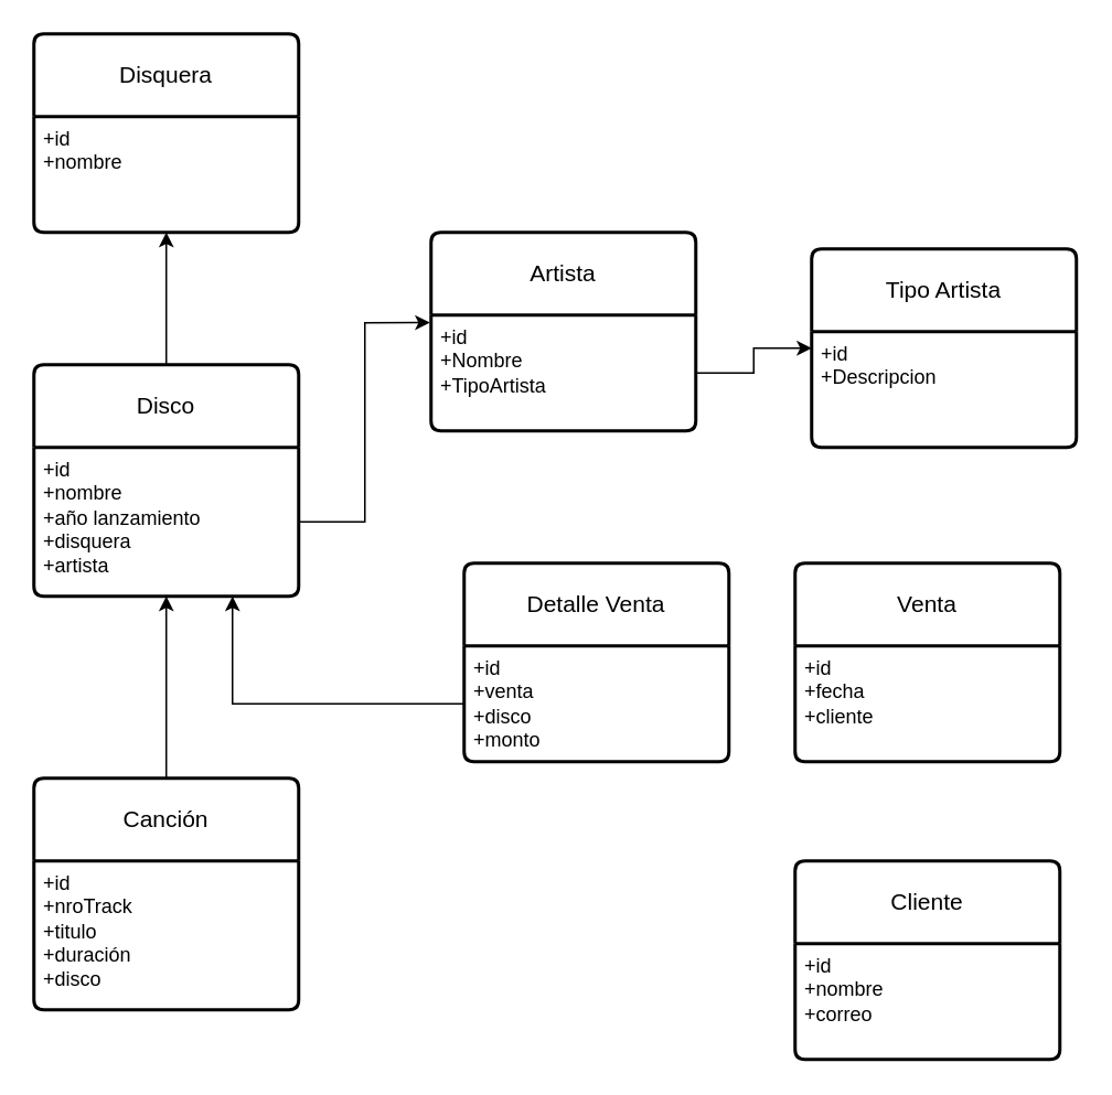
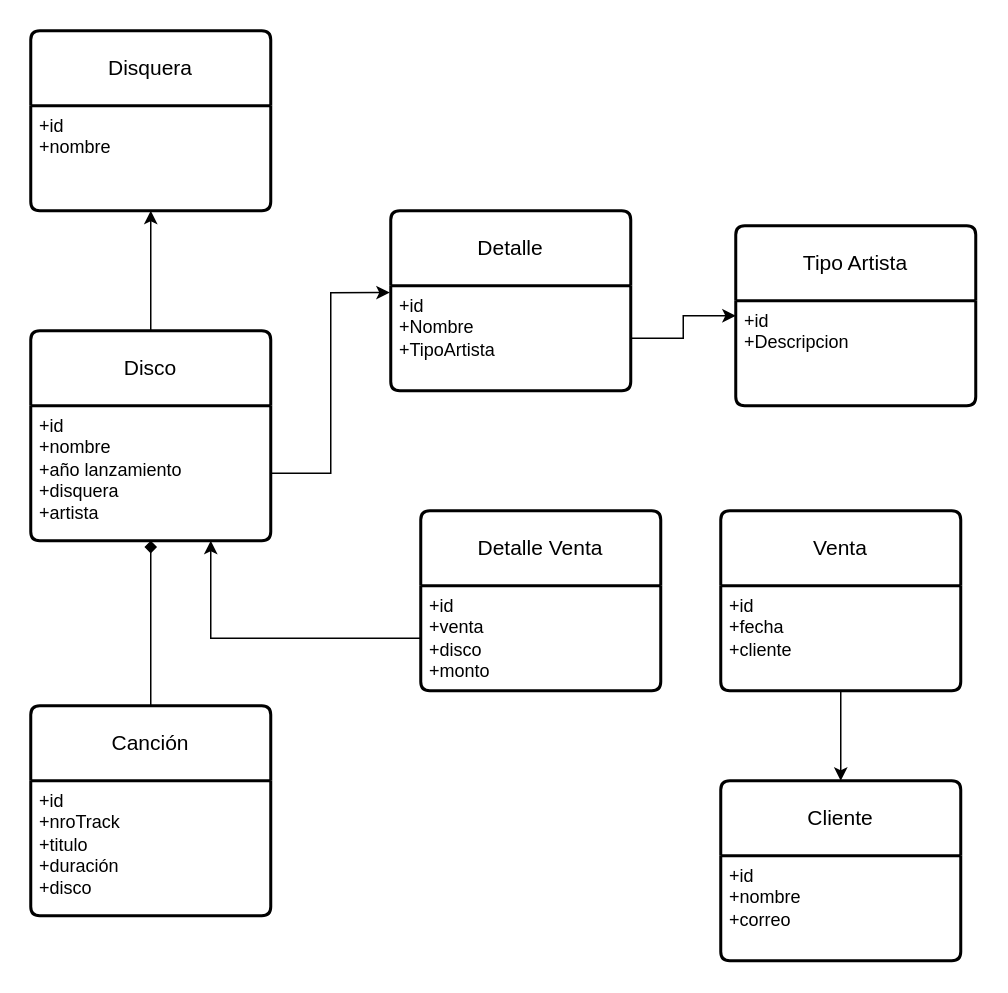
  <mxCell id="0" />
  <mxCell id="1" parent="0" />
  <mxCell id="2" value="Disquera" style="swimlane;childLayout=stackLayout;horizontal=1;startSize=50;horizontalStack=0;rounded=1;fontSize=14;fontStyle=0;strokeWidth=2;resizeParent=0;resizeLast=1;shadow=0;dashed=0;align=center;arcSize=4;whiteSpace=wrap;html=1;" vertex="1" parent="1"><mxGeometry x="20" y="20" width="160" height="120" as="geometry" /></mxCell>
  <mxCell id="3" value="+id&lt;br&gt;+nombre&lt;div&gt;&lt;br/&gt;&lt;/div&gt;" style="align=left;strokeColor=none;fillColor=none;spacingLeft=4;fontSize=12;verticalAlign=top;resizable=0;rotatable=0;part=1;html=1;" vertex="1" parent="2"><mxGeometry y="50" width="160" height="70" as="geometry" /></mxCell>
- <mxCell id="4" value="Artista" style="swimlane;childLayout=stackLayout;horizontal=1;startSize=50;horizontalStack=0;rounded=1;fontSize=14;fontStyle=0;strokeWidth=2;resizeParent=0;resizeLast=1;shadow=0;dashed=0;align=center;arcSize=4;whiteSpace=wrap;html=1;" vertex="1" parent="1"><mxGeometry x="260" y="140" width="160" height="120" as="geometry" /></mxCell>
+ <mxCell id="4" value="Detalle" style="swimlane;childLayout=stackLayout;horizontal=1;startSize=50;horizontalStack=0;rounded=1;fontSize=14;fontStyle=0;strokeWidth=2;resizeParent=0;resizeLast=1;shadow=0;dashed=0;align=center;arcSize=4;whiteSpace=wrap;html=1;" vertex="1" parent="1"><mxGeometry x="260" y="140" width="160" height="120" as="geometry" /></mxCell>
  <mxCell id="5" value="+id&lt;br&gt;+Nombre&lt;br&gt;+TipoArtista" style="align=left;strokeColor=none;fillColor=none;spacingLeft=4;fontSize=12;verticalAlign=top;resizable=0;rotatable=0;part=1;html=1;" vertex="1" parent="4"><mxGeometry y="50" width="160" height="70" as="geometry" /></mxCell>
  <mxCell id="6" value="Tipo Artista" style="swimlane;childLayout=stackLayout;horizontal=1;startSize=50;horizontalStack=0;rounded=1;fontSize=14;fontStyle=0;strokeWidth=2;resizeParent=0;resizeLast=1;shadow=0;dashed=0;align=center;arcSize=4;whiteSpace=wrap;html=1;" vertex="1" parent="1"><mxGeometry x="490" y="150" width="160" height="120" as="geometry" /></mxCell>
  <mxCell id="7" value="+id&lt;br&gt;+Descripcion" style="align=left;strokeColor=none;fillColor=none;spacingLeft=4;fontSize=12;verticalAlign=top;resizable=0;rotatable=0;part=1;html=1;" vertex="1" parent="6"><mxGeometry y="50" width="160" height="70" as="geometry" /></mxCell>
  <mxCell id="8" style="edgeStyle=orthogonalEdgeStyle;rounded=0;orthogonalLoop=1;jettySize=auto;html=1;entryX=0.5;entryY=1;entryDx=0;entryDy=0;" edge="1" parent="1" source="9" target="3"><mxGeometry relative="1" as="geometry" /></mxCell>
  <mxCell id="9" value="Disco" style="swimlane;childLayout=stackLayout;horizontal=1;startSize=50;horizontalStack=0;rounded=1;fontSize=14;fontStyle=0;strokeWidth=2;resizeParent=0;resizeLast=1;shadow=0;dashed=0;align=center;arcSize=4;whiteSpace=wrap;html=1;" vertex="1" parent="1"><mxGeometry x="20" y="220" width="160" height="140" as="geometry" /></mxCell>
  <mxCell id="10" value="+id&lt;br&gt;+nombre&lt;br&gt;+año lanzamiento&lt;div&gt;+disquera&lt;/div&gt;&lt;div&gt;+artista&lt;/div&gt;" style="align=left;strokeColor=none;fillColor=none;spacingLeft=4;fontSize=12;verticalAlign=top;resizable=0;rotatable=0;part=1;html=1;" vertex="1" parent="9"><mxGeometry y="50" width="160" height="90" as="geometry" /></mxCell>
  <mxCell id="11" style="edgeStyle=orthogonalEdgeStyle;rounded=0;orthogonalLoop=1;jettySize=auto;html=1;entryX=-0.004;entryY=0.065;entryDx=0;entryDy=0;entryPerimeter=0;" edge="1" parent="1" source="10" target="5"><mxGeometry relative="1" as="geometry" /></mxCell>
- <mxCell id="12" style="edgeStyle=orthogonalEdgeStyle;rounded=0;orthogonalLoop=1;jettySize=auto;html=1;exitX=0.5;exitY=0;exitDx=0;exitDy=0;entryX=0.5;entryY=1;entryDx=0;entryDy=0;" edge="1" parent="1" source="13" target="10"><mxGeometry relative="1" as="geometry" /></mxCell>
+ <mxCell id="12" style="edgeStyle=orthogonalEdgeStyle;rounded=0;orthogonalLoop=1;jettySize=auto;html=1;exitX=0.5;exitY=0;exitDx=0;exitDy=0;entryX=0.5;entryY=1;entryDx=0;entryDy=0;endArrow=diamond;" edge="1" parent="1" source="13" target="10"><mxGeometry relative="1" as="geometry" /></mxCell>
  <mxCell id="13" value="Canción" style="swimlane;childLayout=stackLayout;horizontal=1;startSize=50;horizontalStack=0;rounded=1;fontSize=14;fontStyle=0;strokeWidth=2;resizeParent=0;resizeLast=1;shadow=0;dashed=0;align=center;arcSize=4;whiteSpace=wrap;html=1;" vertex="1" parent="1"><mxGeometry x="20" y="470" width="160" height="140" as="geometry" /></mxCell>
  <mxCell id="14" value="+id&lt;br&gt;+nroTrack&lt;br&gt;+titulo&lt;div&gt;+duración&lt;/div&gt;&lt;div&gt;+disco&lt;/div&gt;" style="align=left;strokeColor=none;fillColor=none;spacingLeft=4;fontSize=12;verticalAlign=top;resizable=0;rotatable=0;part=1;html=1;" vertex="1" parent="13"><mxGeometry y="50" width="160" height="90" as="geometry" /></mxCell>
  <mxCell id="15" value="Cliente" style="swimlane;childLayout=stackLayout;horizontal=1;startSize=50;horizontalStack=0;rounded=1;fontSize=14;fontStyle=0;strokeWidth=2;resizeParent=0;resizeLast=1;shadow=0;dashed=0;align=center;arcSize=4;whiteSpace=wrap;html=1;" vertex="1" parent="1"><mxGeometry x="480" y="520" width="160" height="120" as="geometry" /></mxCell>
  <mxCell id="16" value="+id&lt;br&gt;+nombre&lt;br&gt;+correo" style="align=left;strokeColor=none;fillColor=none;spacingLeft=4;fontSize=12;verticalAlign=top;resizable=0;rotatable=0;part=1;html=1;" vertex="1" parent="15"><mxGeometry y="50" width="160" height="70" as="geometry" /></mxCell>
  <mxCell id="17" value="Venta" style="swimlane;childLayout=stackLayout;horizontal=1;startSize=50;horizontalStack=0;rounded=1;fontSize=14;fontStyle=0;strokeWidth=2;resizeParent=0;resizeLast=1;shadow=0;dashed=0;align=center;arcSize=4;whiteSpace=wrap;html=1;" vertex="1" parent="1"><mxGeometry x="480" y="340" width="160" height="120" as="geometry" /></mxCell>
  <mxCell id="18" value="+id&lt;br&gt;+fecha&lt;br&gt;+cliente" style="align=left;strokeColor=none;fillColor=none;spacingLeft=4;fontSize=12;verticalAlign=top;resizable=0;rotatable=0;part=1;html=1;" vertex="1" parent="17"><mxGeometry y="50" width="160" height="70" as="geometry" /></mxCell>
  <mxCell id="19" value="Detalle Venta" style="swimlane;childLayout=stackLayout;horizontal=1;startSize=50;horizontalStack=0;rounded=1;fontSize=14;fontStyle=0;strokeWidth=2;resizeParent=0;resizeLast=1;shadow=0;dashed=0;align=center;arcSize=4;whiteSpace=wrap;html=1;" vertex="1" parent="1"><mxGeometry x="280" y="340" width="160" height="120" as="geometry" /></mxCell>
  <mxCell id="20" value="+id&lt;br&gt;+venta&lt;br&gt;+disco&lt;div&gt;+monto&lt;/div&gt;" style="align=left;strokeColor=none;fillColor=none;spacingLeft=4;fontSize=12;verticalAlign=top;resizable=0;rotatable=0;part=1;html=1;" vertex="1" parent="19"><mxGeometry y="50" width="160" height="70" as="geometry" /></mxCell>
+ <mxCell id="21" style="edgeStyle=orthogonalEdgeStyle;rounded=0;orthogonalLoop=1;jettySize=auto;html=1;entryX=0.5;entryY=0;entryDx=0;entryDy=0;" edge="1" parent="1" source="18" target="15"><mxGeometry relative="1" as="geometry" /></mxCell>
  <mxCell id="22" style="edgeStyle=orthogonalEdgeStyle;rounded=0;orthogonalLoop=1;jettySize=auto;html=1;entryX=0.75;entryY=1;entryDx=0;entryDy=0;" edge="1" parent="1" source="20" target="10"><mxGeometry relative="1" as="geometry" /></mxCell>
  <mxCell id="23" style="edgeStyle=orthogonalEdgeStyle;rounded=0;orthogonalLoop=1;jettySize=auto;html=1;entryX=0;entryY=0.5;entryDx=0;entryDy=0;" edge="1" parent="1" source="5" target="6"><mxGeometry relative="1" as="geometry" /></mxCell>
